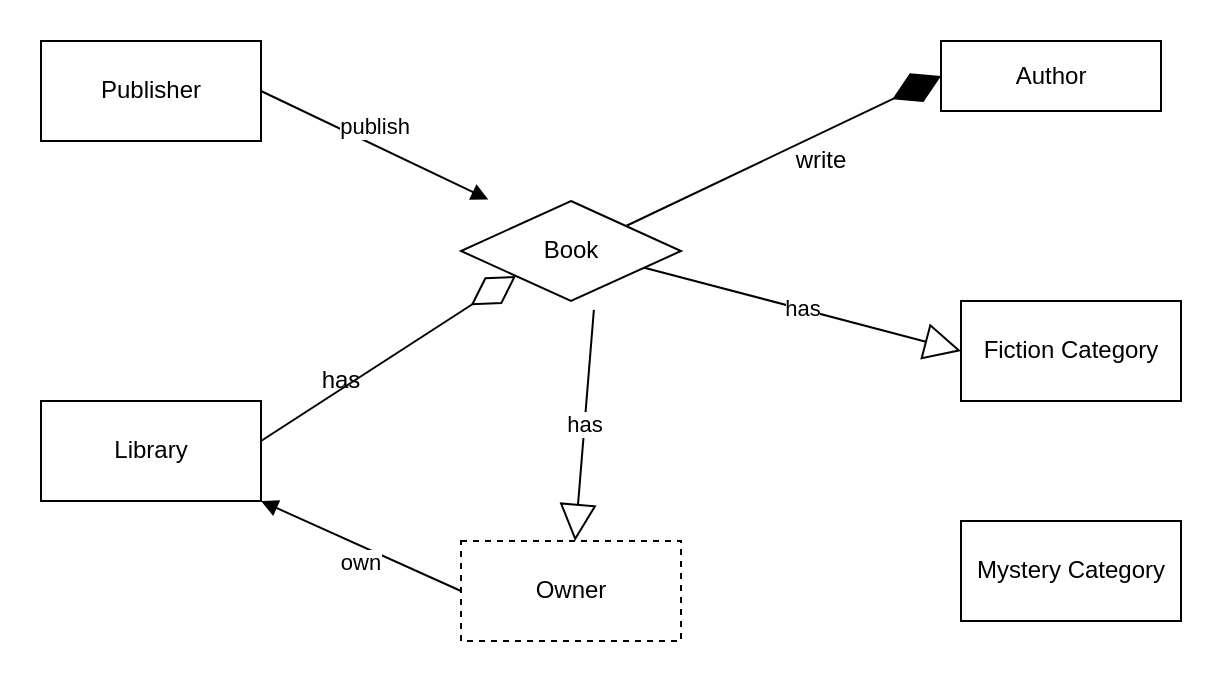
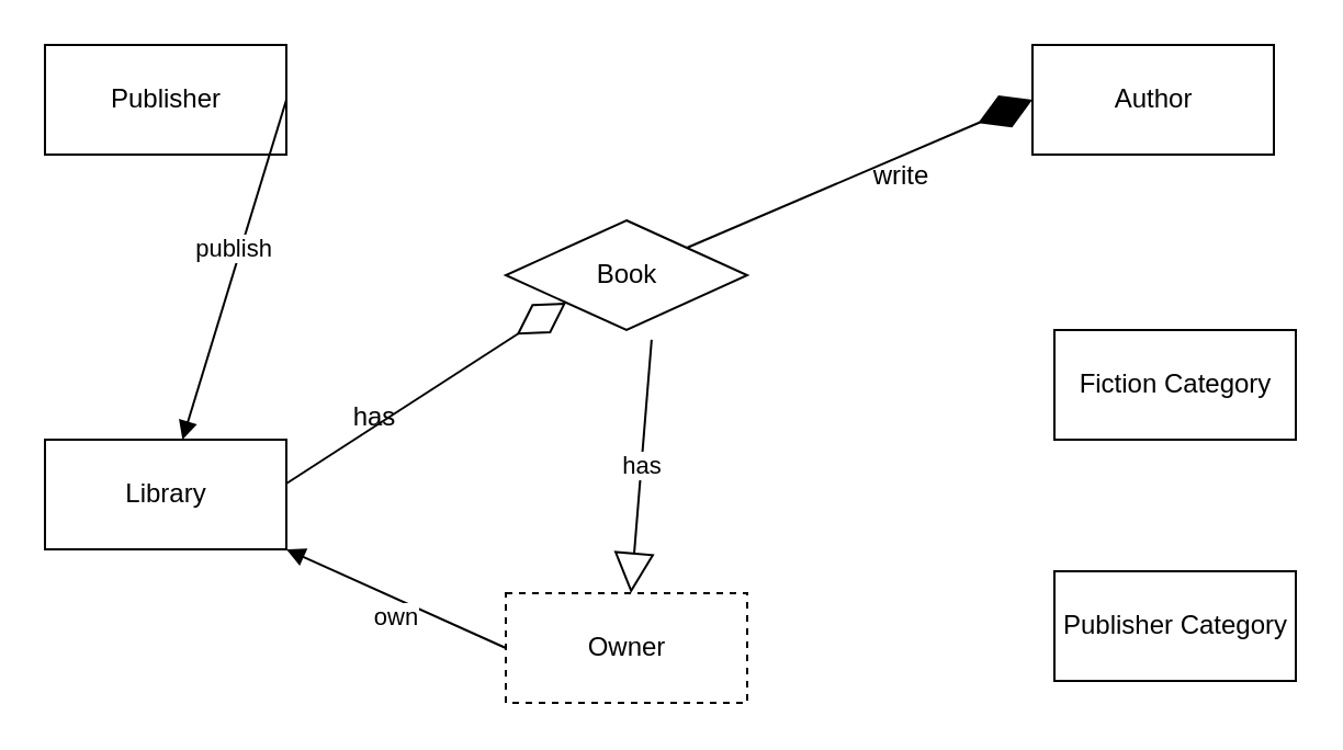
  <mxCell id="0" />
  <mxCell id="1" parent="0" />
  <mxCell id="2" value="Publisher" style="html=1;" vertex="1" parent="1"><mxGeometry x="20" y="20" width="110" height="50" as="geometry" /></mxCell>
  <mxCell id="3" value="Book" style="rhombus;html=1;" vertex="1" parent="1"><mxGeometry x="230" y="100" width="110" height="50" as="geometry" /></mxCell>
- <mxCell id="4" value="Author" style="html=1;" vertex="1" parent="1"><mxGeometry x="470" y="20" width="110" height="35" as="geometry" /></mxCell>
+ <mxCell id="4" value="Author" style="html=1;" vertex="1" parent="1"><mxGeometry x="470" y="20" width="110" height="50" as="geometry" /></mxCell>
  <mxCell id="5" value="Library" style="html=1;" vertex="1" parent="1"><mxGeometry x="20" y="200" width="110" height="50" as="geometry" /></mxCell>
  <mxCell id="6" value="Owner" style="html=1;dashed=1;" vertex="1" parent="1"><mxGeometry x="230" y="270" width="110" height="50" as="geometry" /></mxCell>
  <mxCell id="7" value="Fiction Category" style="html=1;" vertex="1" parent="1"><mxGeometry x="480" y="150" width="110" height="50" as="geometry" /></mxCell>
- <mxCell id="8" value="Mystery Category" style="html=1;" vertex="1" parent="1"><mxGeometry x="480" y="260" width="110" height="50" as="geometry" /></mxCell>
- <mxCell id="9" value="publish" style="html=1;verticalAlign=bottom;endArrow=block;exitX=1;exitY=0.5;exitDx=0;exitDy=0;entryX=0.124;entryY=-0.016;entryDx=0;entryDy=0;entryPerimeter=0;" edge="1" parent="1" source="2" target="3"><mxGeometry width="80" relative="1" as="geometry"><mxPoint x="150" y="60" as="sourcePoint" /><mxPoint x="230" y="60" as="targetPoint" /></mxGeometry></mxCell>
+ <mxCell id="8" value="Publisher Category" style="html=1;" vertex="1" parent="1"><mxGeometry x="480" y="260" width="110" height="50" as="geometry" /></mxCell>
+ <mxCell id="9" value="publish" style="html=1;verticalAlign=bottom;endArrow=block;exitX=1;exitY=0.5;exitDx=0;exitDy=0;" edge="1" parent="1" source="2" target="5"><mxGeometry width="80" relative="1" as="geometry"><mxPoint x="150" y="60" as="sourcePoint" /><mxPoint x="230" y="60" as="targetPoint" /></mxGeometry></mxCell>
  <mxCell id="10" value="" style="endArrow=diamondThin;endFill=0;endSize=24;html=1;entryX=0;entryY=1;entryDx=0;entryDy=0;" edge="1" parent="1" target="3"><mxGeometry width="160" relative="1" as="geometry"><mxPoint x="130" y="220" as="sourcePoint" /><mxPoint x="290" y="220" as="targetPoint" /></mxGeometry></mxCell>
  <mxCell id="11" value="has" style="text;html=1;align=center;verticalAlign=middle;resizable=0;points=[];autosize=1;" vertex="1" parent="1"><mxGeometry x="155" y="180" width="30" height="20" as="geometry" /></mxCell>
  <mxCell id="12" value="own" style="html=1;verticalAlign=bottom;endArrow=block;entryX=1;entryY=1;entryDx=0;entryDy=0;exitX=0;exitY=0.5;exitDx=0;exitDy=0;" edge="1" parent="1" source="6" target="5"><mxGeometry x="-0.131" y="16" width="80" relative="1" as="geometry"><mxPoint x="140" y="290" as="sourcePoint" /><mxPoint x="220" y="290" as="targetPoint" /><mxPoint as="offset" /></mxGeometry></mxCell>
  <mxCell id="13" value="has" style="endArrow=block;endSize=16;endFill=0;html=1;exitX=0.604;exitY=1.088;exitDx=0;exitDy=0;exitPerimeter=0;" edge="1" parent="1" source="3" target="6"><mxGeometry width="160" relative="1" as="geometry"><mxPoint x="270" y="230" as="sourcePoint" /><mxPoint x="430" y="230" as="targetPoint" /></mxGeometry></mxCell>
- <mxCell id="14" value="has" style="endArrow=block;endSize=16;endFill=0;html=1;entryX=0;entryY=0.5;entryDx=0;entryDy=0;exitX=1;exitY=0.75;exitDx=0;exitDy=0;" edge="1" parent="1" source="3" target="7"><mxGeometry width="160" relative="1" as="geometry"><mxPoint x="300" y="170" as="sourcePoint" /><mxPoint x="460" y="170" as="targetPoint" /></mxGeometry></mxCell>
  <mxCell id="15" value="" style="endArrow=diamondThin;endFill=1;endSize=24;html=1;entryX=0;entryY=0.5;entryDx=0;entryDy=0;exitX=1;exitY=0;exitDx=0;exitDy=0;" edge="1" parent="1" source="3" target="4"><mxGeometry width="160" relative="1" as="geometry"><mxPoint x="230" y="140" as="sourcePoint" /><mxPoint x="390" y="140" as="targetPoint" /></mxGeometry></mxCell>
  <mxCell id="16" value="write" style="text;html=1;align=center;verticalAlign=middle;resizable=0;points=[];autosize=1;" vertex="1" parent="1"><mxGeometry x="390" y="70" width="40" height="20" as="geometry" /></mxCell>
